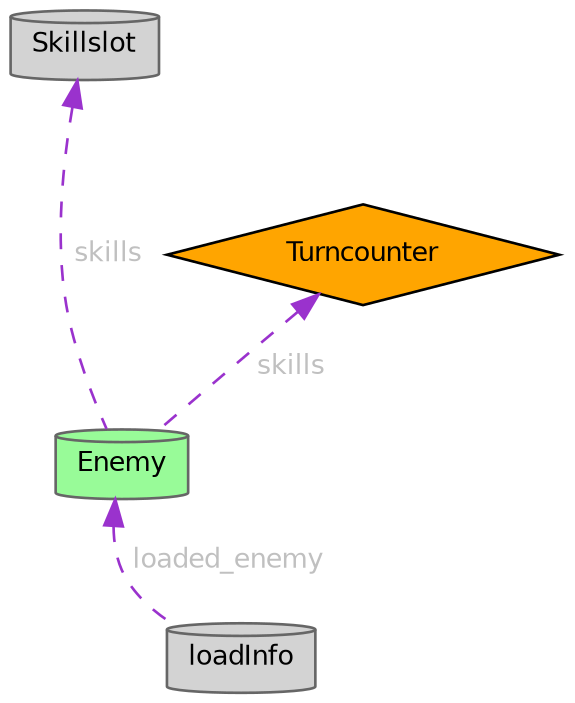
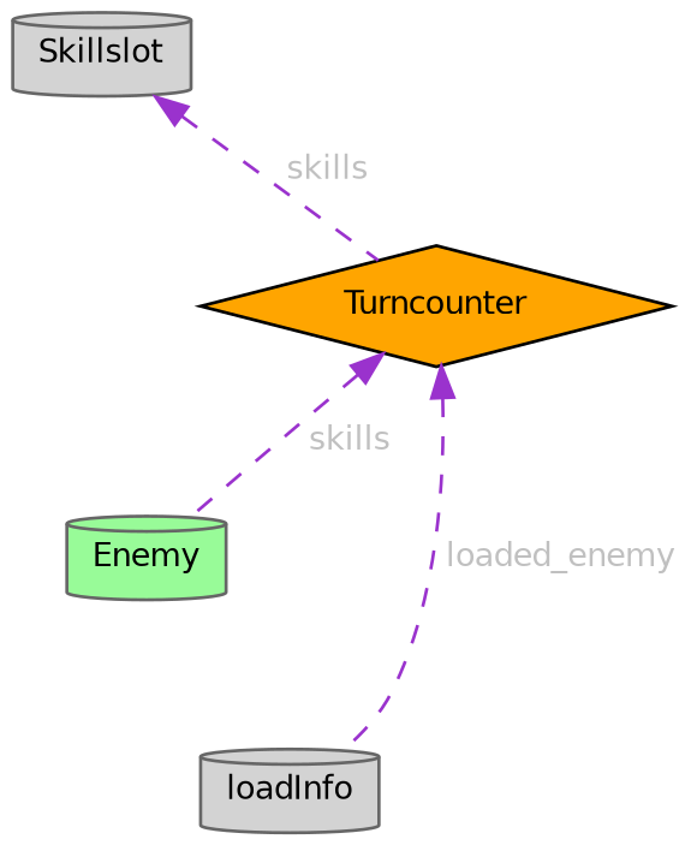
  digraph {
    node [color=gray40 fillcolor=lightgrey fontname=Helvetica fontsize=10 shape=cylinder style=filled]
    edge [color=darkorchid3 dir=back fontcolor=grey fontname=Helvetica fontsize=10 labelfontname=Helvetica labelfontsize=10 style=dashed]
    n1 [fontcolor=black height=0.2 label=loadInfo width=0.4]
    n2 [fillcolor=palegreen height=0.2 label=Enemy width=0.4]
    n3 [height=0.2 label=Skillslot width=0.4]
    n4 [color=black fillcolor=orange height=0.2 label=Turncounter shape=diamond width=0.4]
-   n2 -> n1 [label=" loaded_enemy"]
-   n3 -> n2 [label=" skills"]
+   n4 -> n1 [label=" loaded_enemy"]
+   n3 -> n4 [label=" skills"]
    n4 -> n2 [label=" skills"]
  }
